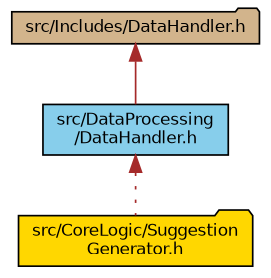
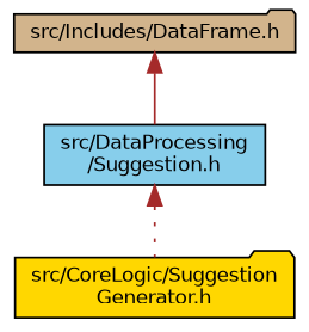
  digraph {
    node [color=black fontname=Helvetica fontsize=10 shape=folder style=filled]
    edge [color=brown dir=back fontname=Helvetica fontsize=10 labelfontname=Helvetica labelfontsize=10]
-   n1 [fillcolor=tan fontcolor=black height=0.2 label="src/Includes/DataHandler.h" width=0.4]
-   n2 [fillcolor=skyblue height=0.2 label="src/DataProcessing\l/DataHandler.h" shape=box width=0.4]
+   n1 [fillcolor=tan fontcolor=black height=0.2 label="src/Includes/DataFrame.h" width=0.4]
+   n2 [fillcolor=skyblue height=0.2 label="src/DataProcessing\l/Suggestion.h" shape=box width=0.4]
    n3 [fillcolor=gold height=0.2 label="src/CoreLogic/Suggestion\lGenerator.h" width=0.4]
    n1 -> n2 [style=solid]
    n2 -> n3 [style=dotted]
  }
